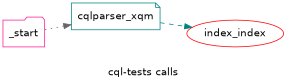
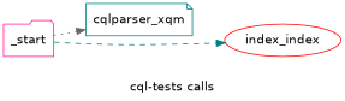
  digraph {
    fontname="DejaVu Sans"
    label="cql-tests calls"
    rankdir=LR
    node [fontname="DejaVu Sans"]
    edge [fontname="DejaVu Sans"]
    _start [color=deeppink shape=folder]
    cqlparser_xqm [color=teal shape=note]
    n3 [color=red label=index_index shape=ellipse]
    _start -> cqlparser_xqm [color=gray40 style=dotted]
-   cqlparser_xqm -> n3 [color=teal style=dashed]
+   _start -> n3 [color=teal style=dashed]
  }
